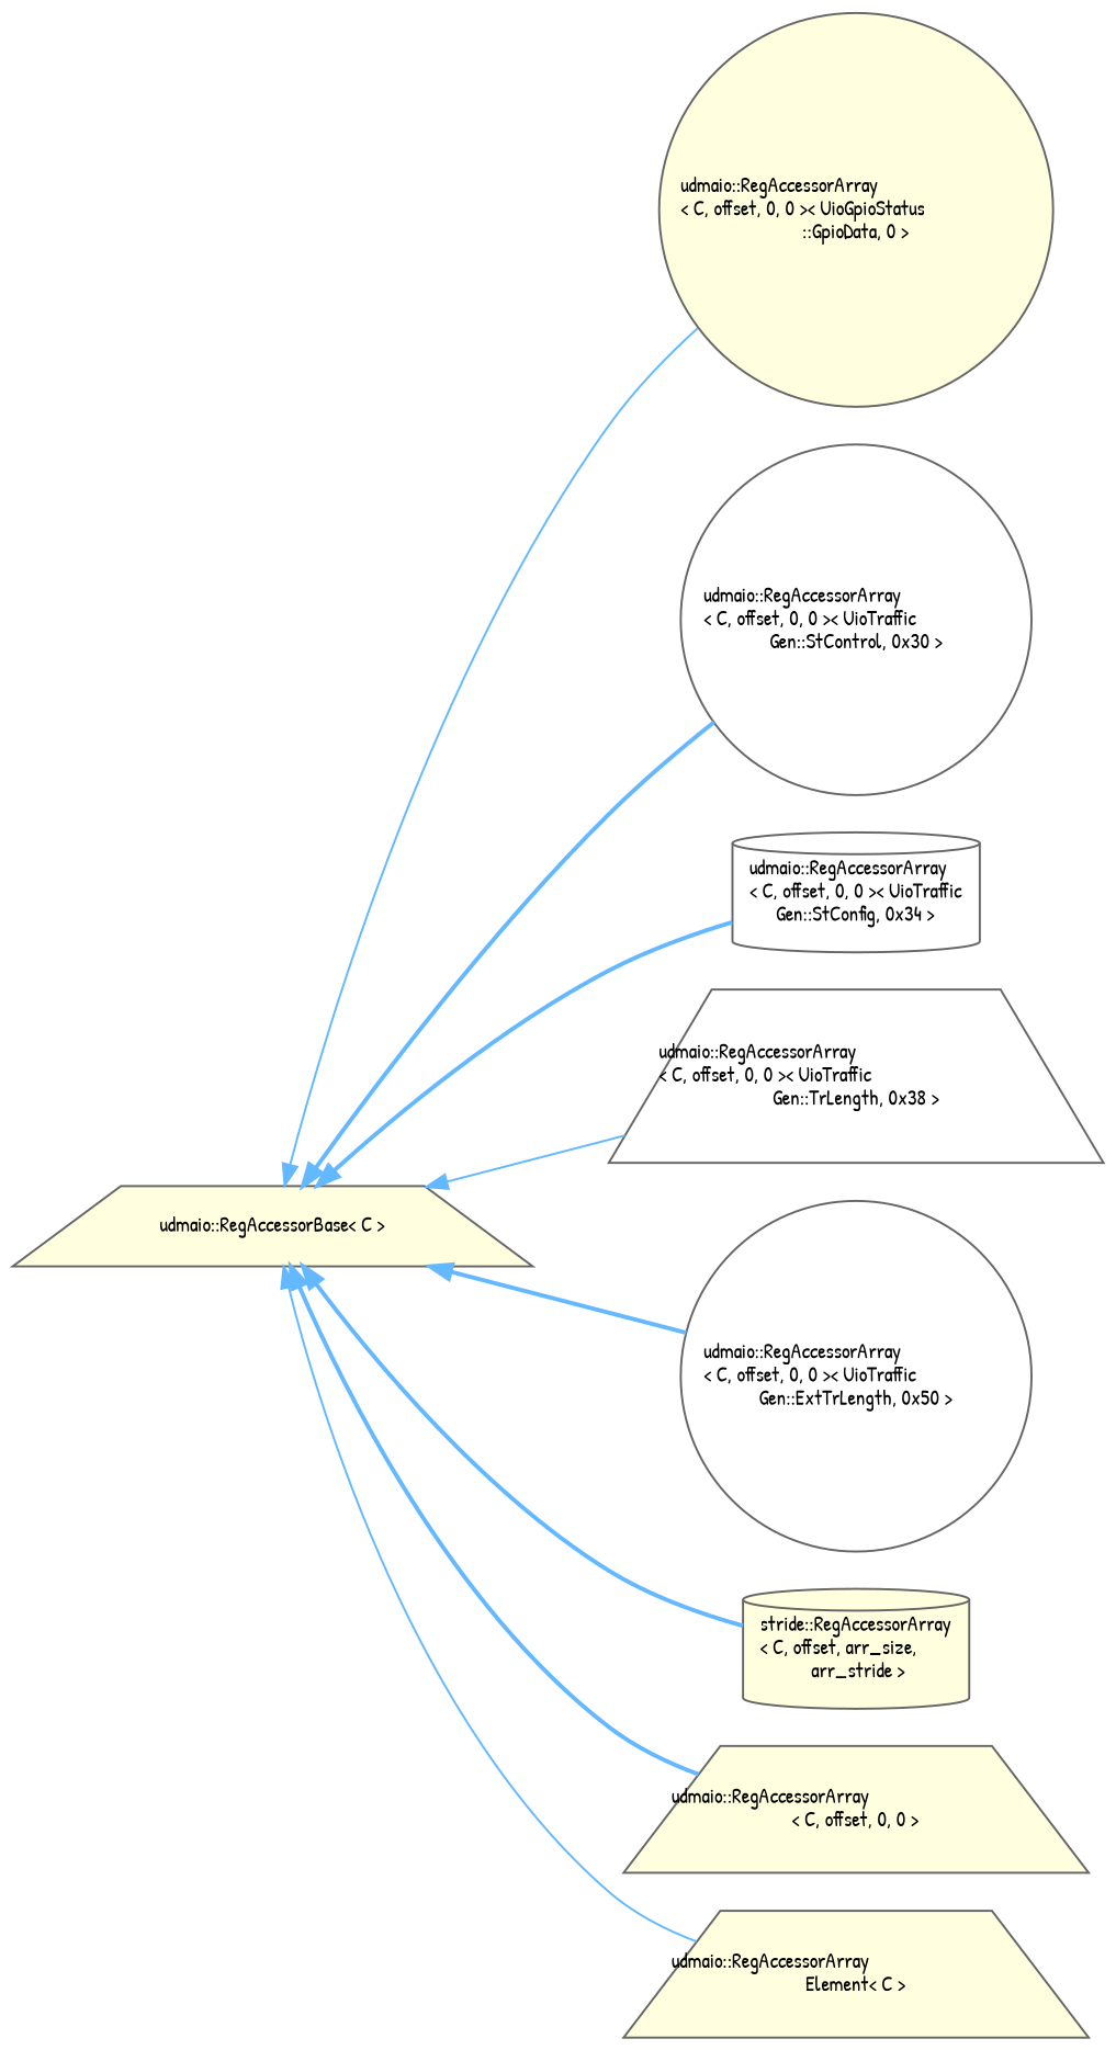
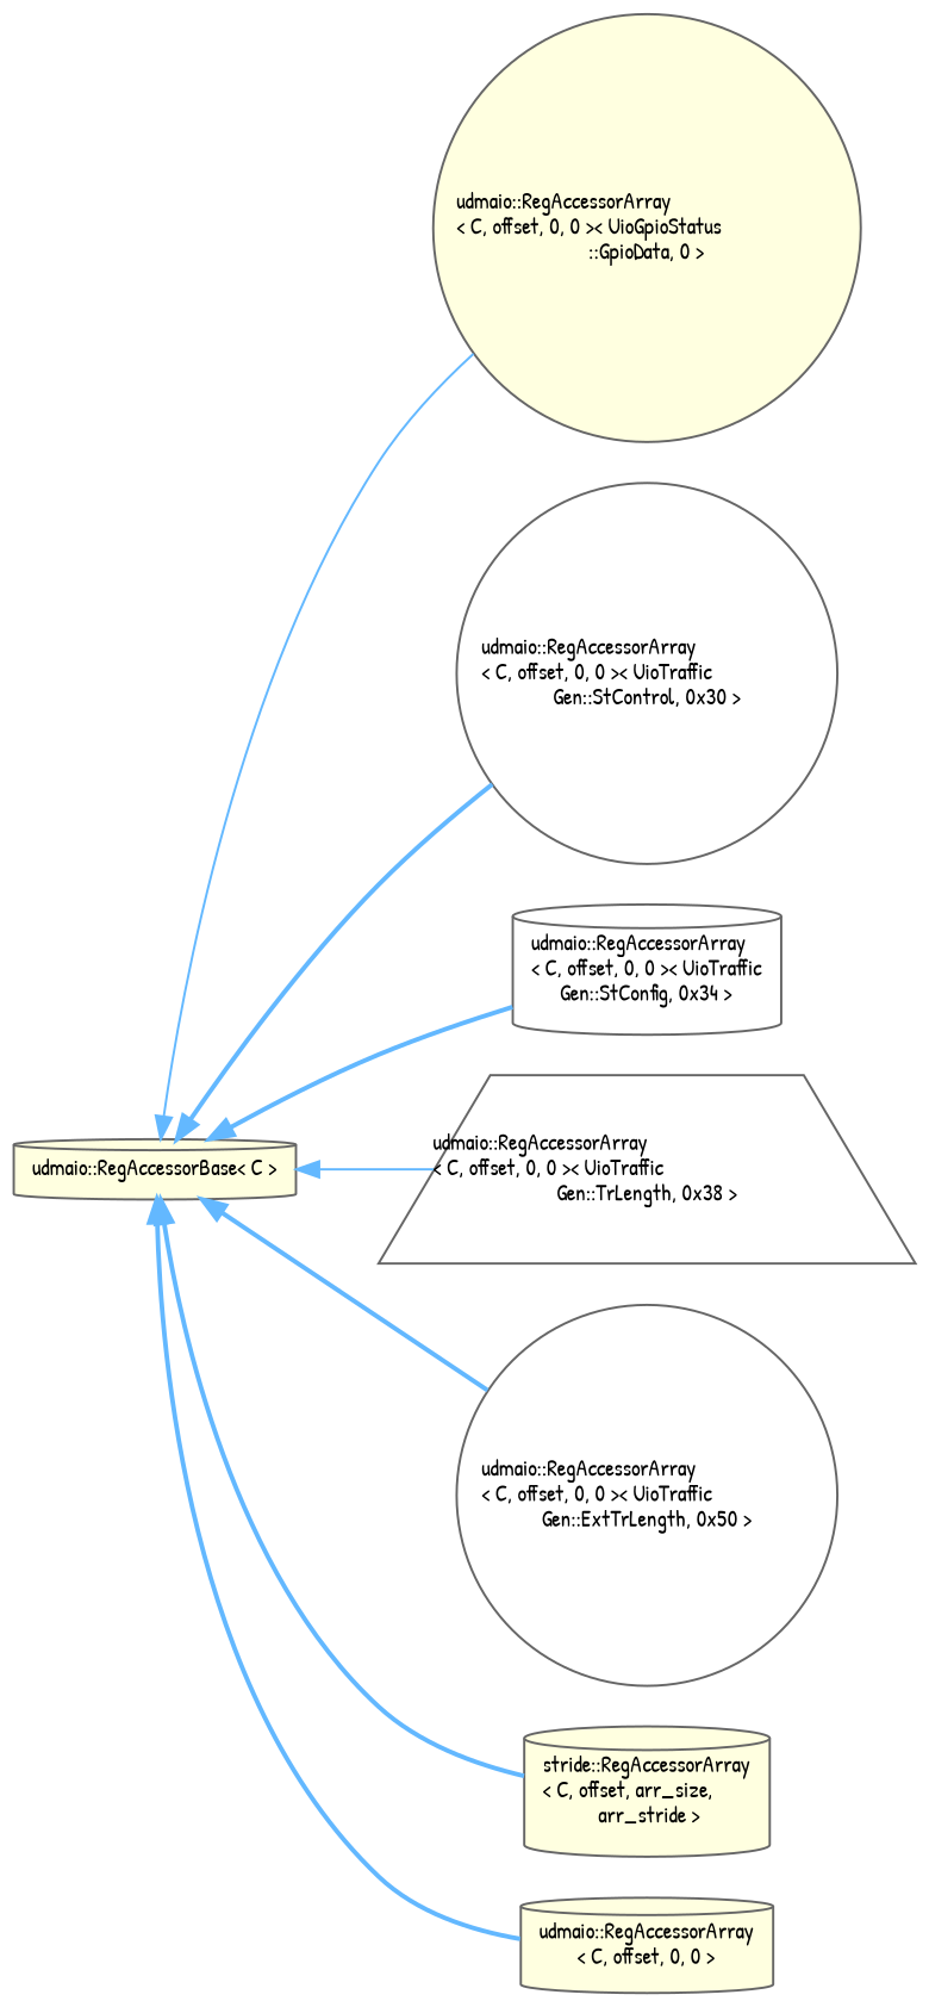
  digraph {
    fontname="Patrick Hand"
    rankdir=LR
    node [color=gray40 fillcolor=lightyellow fontname="Patrick Hand" fontsize=10 shape=trapezium style=filled]
    edge [color=steelblue1 dir=back fontname="Patrick Hand" fontsize=10 labelfontname=Helvetica labelfontsize=10 style=bold]
-   n1 [fontcolor=black height=0.2 label="udmaio::RegAccessorBase\< C \>" width=0.4]
+   n1 [fontcolor=black height=0.2 label="udmaio::RegAccessorBase\< C \>" shape=cylinder width=0.4]
    n2 [height=0.2 label="udmaio::RegAccessorArray\l\< C, offset, 0, 0 \>\< UioGpioStatus\l::GpioData, 0 \>" shape=circle width=0.4]
    n3 [fillcolor=white height=0.2 label="udmaio::RegAccessorArray\l\< C, offset, 0, 0 \>\< UioTraffic\lGen::StControl, 0x30 \>" shape=circle width=0.4]
    n4 [fillcolor=white height=0.2 label="udmaio::RegAccessorArray\l\< C, offset, 0, 0 \>\< UioTraffic\lGen::StConfig, 0x34 \>" shape=cylinder width=0.4]
    n5 [fillcolor=white height=0.2 label="udmaio::RegAccessorArray\l\< C, offset, 0, 0 \>\< UioTraffic\lGen::TrLength, 0x38 \>" width=0.4]
    n6 [fillcolor=white height=0.2 label="udmaio::RegAccessorArray\l\< C, offset, 0, 0 \>\< UioTraffic\lGen::ExtTrLength, 0x50 \>" shape=circle width=0.4]
    n7 [height=0.2 label="stride::RegAccessorArray\l\< C, offset, arr_size,\l arr_stride \>" shape=cylinder width=0.4]
-   n8 [height=0.2 label="udmaio::RegAccessorArray\l\< C, offset, 0, 0 \>" width=0.4]
-   n9 [height=0.2 label="udmaio::RegAccessorArray\lElement\< C \>" width=0.4]
+   n8 [height=0.2 label="udmaio::RegAccessorArray\l\< C, offset, 0, 0 \>" shape=cylinder width=0.4]
    n1 -> n2 [style=solid]
    n1 -> n3
    n1 -> n4
    n1 -> n5 [style=solid]
    n1 -> n6
    n1 -> n7
    n1 -> n8
-   n1 -> n9 [style=solid]
  }
